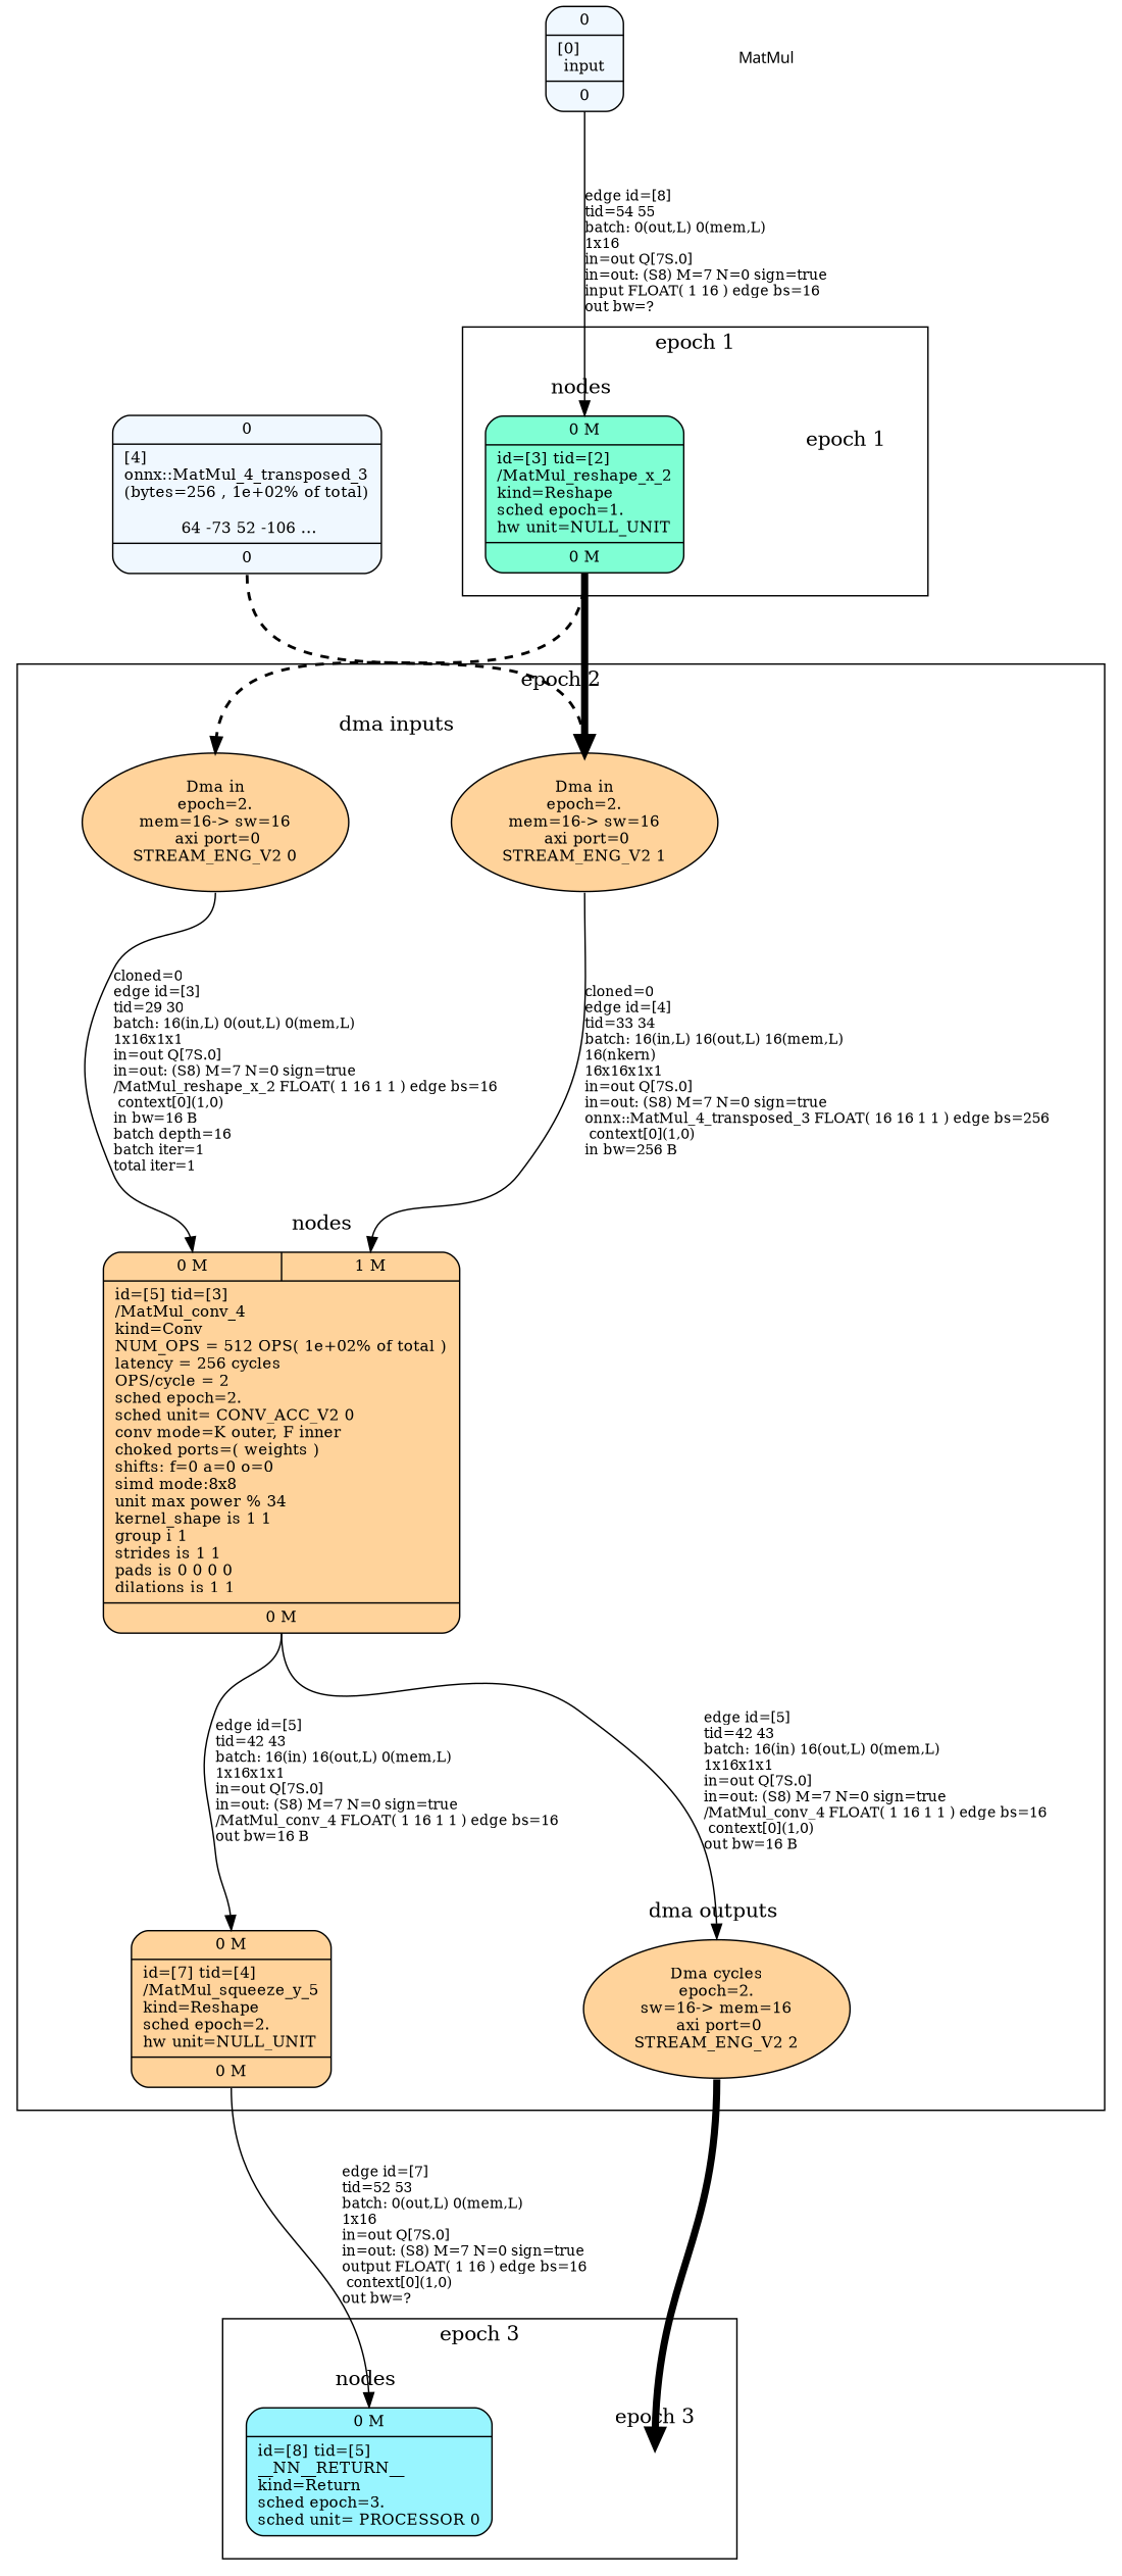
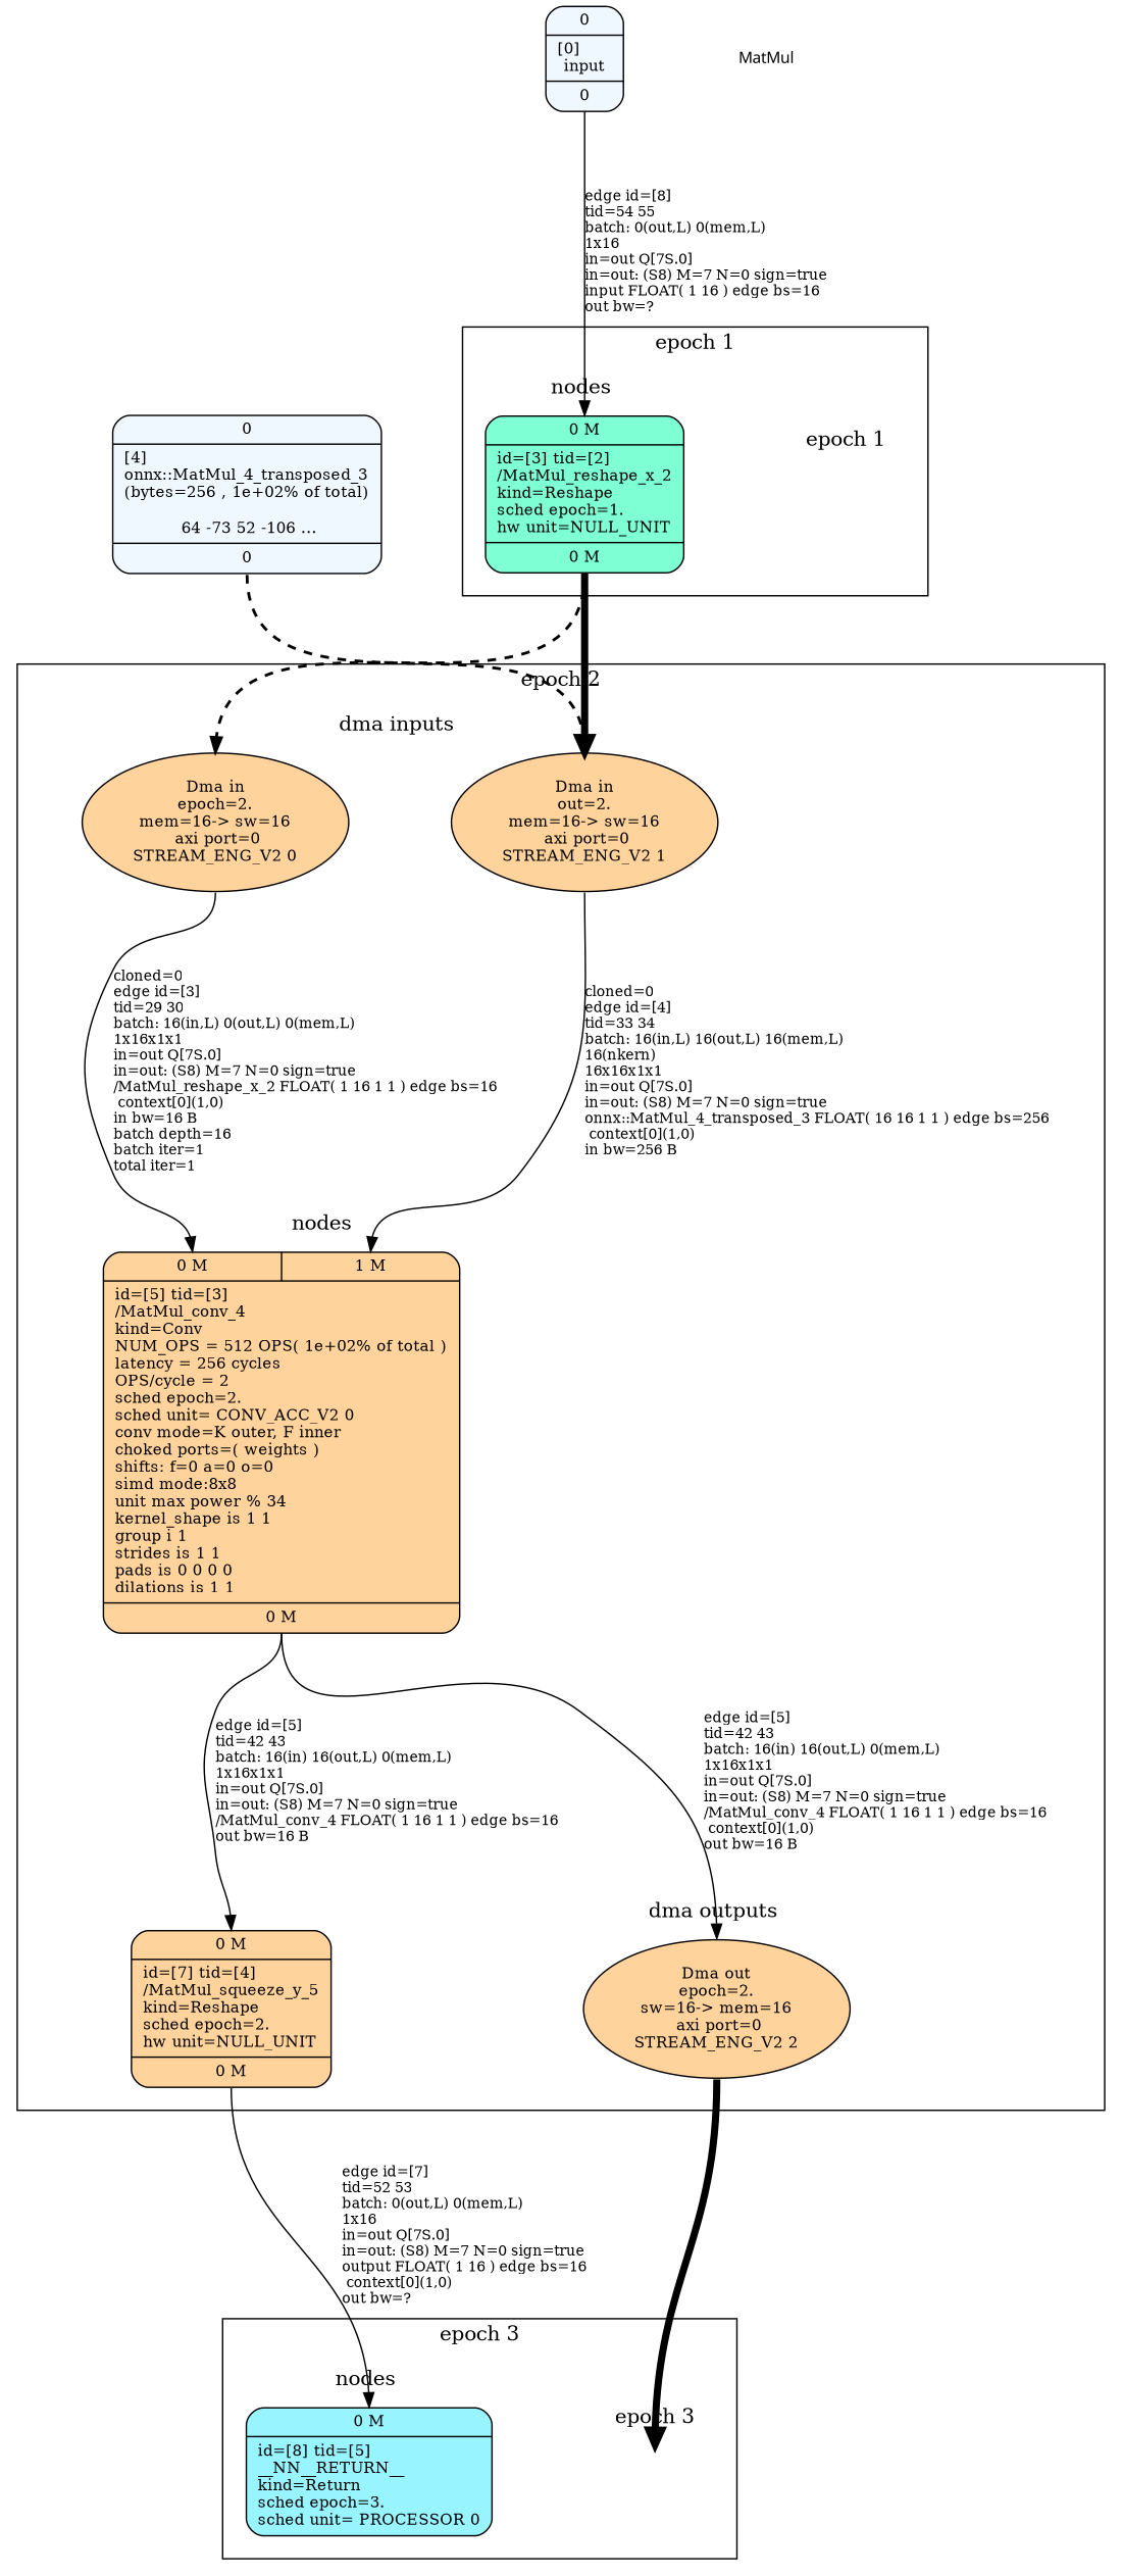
  digraph {
    compound=true
    fontsize=11
    nodesep=1
    rankdir=BU
    ranksep=1.5
    splines=spline
    node [fillcolor=burlywood1 fontsize=11 shape=record style="rounded,filled"]
    edge [fontsize=10 headport=n tailport="o0:s"]
    n1 [fillcolor=aquamarine label="{ { < i0>  0 M } | id=[3] tid=[2]\l/MatMul_reshape_x_2\lkind=Reshape\lsched epoch=1.\lhw unit=NULL_UNIT\l | { < o0>  0 M } }"]
    dummy_1 [style=invis fillcolor="" shape=""]
    n3 [label="{ { < i0>  0 M  | < i1>  1 M } | id=[5] tid=[3]\l/MatMul_conv_4\lkind=Conv\lNUM_OPS = 512 OPS( 1e+02% of total )\llatency = 256 cycles\lOPS/cycle = 2\lsched epoch=2.\lsched unit= CONV_ACC_V2 0\lconv mode=K outer, F inner\lchoked ports=( weights  )\lshifts: f=0 a=0 o=0\lsimd mode:8x8\lunit max power % 34\lkernel_shape is 1 1\lgroup i 1\lstrides is 1 1\lpads is 0 0 0 0\ldilations is 1 1\l | { < o0>  0 M } }"]
    n4 [label="{ { < i0>  0 M } | id=[7] tid=[4]\l/MatMul_squeeze_y_5\lkind=Reshape\lsched epoch=2.\lhw unit=NULL_UNIT\l | { < o0>  0 M } }"]
-   n5 [label="Dma in\nepoch=2.\nmem=16-> sw=16\n axi port=0\nSTREAM_ENG_V2 1" shape=ellipse width=0.1]
+   n5 [label="Dma in\nout=2.\nmem=16-> sw=16\n axi port=0\nSTREAM_ENG_V2 1" shape=ellipse width=0.1]
    n6 [label="Dma in\nepoch=2.\nmem=16-> sw=16\n axi port=0\nSTREAM_ENG_V2 0" shape=ellipse width=0.1]
-   n7 [label="Dma cycles\nepoch=2.\nsw=16-> mem=16\n axi port=0\nSTREAM_ENG_V2 2" shape=ellipse width=0.1]
+   n7 [label="Dma out\nepoch=2.\nsw=16-> mem=16\n axi port=0\nSTREAM_ENG_V2 2" shape=ellipse width=0.1]
    n8 [fillcolor=cadetblue1 label="{ { < i0>  0 M } | id=[8] tid=[5]\l__NN__RETURN__\lkind=Return\lsched epoch=3.\lsched unit= PROCESSOR 0\l}"]
    dummy_3 [style=invis fillcolor="" shape=""]
    n10 [color=black fontname="Arial-Bold" label=MatMul shape=plaintext style=rounded fillcolor=""]
    n11 [fillcolor=aliceblue label="{ { <i0> 0} |  [4]\lonnx::MatMul_4_transposed_3\l(bytes=256 , 1e+02% of total)\l\l 64 -73 52 -106 ... | { <o0> 0} }"]
    n12 [fillcolor=aliceblue label="{ { <i0> 0} |  [0]\linput | { <o0> 0} }"]
    subgraph cluster_1 {
      fontsize=14
      label="epoch 1"
      subgraph cluster_2 {
        fontsize=14
        label="epoch 1"
        peripheries=0
        dummy_1
      }
      subgraph cluster_3 {
        fontsize=14
        label="nodes "
        peripheries=0
        n1
      }
    }
    subgraph cluster_4 {
      fontsize=14
      label="epoch 2"
      subgraph cluster_5 {
        fontsize=14
        label="nodes "
        peripheries=0
        n3
        n4
      }
      subgraph cluster_6 {
        fontsize=14
        label="dma inputs "
        peripheries=0
        n5
        n6
      }
      subgraph cluster_7 {
        fontsize=14
        label="dma outputs "
        peripheries=0
        n7
      }
    }
    subgraph cluster_8 {
      fontsize=14
      label="epoch 3"
      subgraph cluster_9 {
        fontsize=14
        label="nodes "
        peripheries=0
        n8
      }
      subgraph cluster_10 {
        fontsize=14
        label="epoch 3"
        peripheries=0
        dummy_3
      }
    }
    n1 -> n5 [penwidth=5 strength=1000 tailport=s]
    n1 -> n6 [penwidth=2 style=dashed]
    n3 -> n4 [headport="i0:n" label="edge id=[5]\ltid=42 43\lbatch: 16(in) 16(out,L) 0(mem,L) \l1x16x1x1\lin=out Q[7S.0]\lin=out: (S8) M=7 N=0 sign=true\l/MatMul_conv_4 FLOAT( 1 16 1 1 ) edge bs=16\lout bw=16 B\l"]
    n3 -> n7 [label="edge id=[5]\ltid=42 43\lbatch: 16(in) 16(out,L) 0(mem,L) \l1x16x1x1\lin=out Q[7S.0]\lin=out: (S8) M=7 N=0 sign=true\l/MatMul_conv_4 FLOAT( 1 16 1 1 ) edge bs=16\l context[0](1,0)\lout bw=16 B\l"]
    n4 -> n8 [headport="i0:n" label="edge id=[7]\ltid=52 53\lbatch: 0(out,L) 0(mem,L) \l1x16\lin=out Q[7S.0]\lin=out: (S8) M=7 N=0 sign=true\loutput FLOAT( 1 16 ) edge bs=16\l context[0](1,0)\lout bw=?\l"]
    n5 -> n3 [headport="i1:n" label="cloned=0\ledge id=[4]\ltid=33 34\lbatch: 16(in,L) 16(out,L) 16(mem,L) \l16(nkern) \l16x16x1x1\lin=out Q[7S.0]\lin=out: (S8) M=7 N=0 sign=true\lonnx::MatMul_4_transposed_3 FLOAT( 16 16 1 1 ) edge bs=256\l context[0](1,0)\lin bw=256 B\l" tailport=s]
    n6 -> n3 [headport="i0:n" label="cloned=0\ledge id=[3]\ltid=29 30\lbatch: 16(in,L) 0(out,L) 0(mem,L) \l1x16x1x1\lin=out Q[7S.0]\lin=out: (S8) M=7 N=0 sign=true\l/MatMul_reshape_x_2 FLOAT( 1 16 1 1 ) edge bs=16\l context[0](1,0)\lin bw=16 B\lbatch depth=16\lbatch iter=1\ltotal iter=1\l" tailport=s]
    n7 -> dummy_3 [penwidth=5 strength=1000 tailport=s]
    n11 -> n5 [penwidth=2 style=dashed]
    n12 -> n1 [headport="i0:n" label="edge id=[8]\ltid=54 55\lbatch: 0(out,L) 0(mem,L) \l1x16\lin=out Q[7S.0]\lin=out: (S8) M=7 N=0 sign=true\linput FLOAT( 1 16 ) edge bs=16\lout bw=?\l"]
  }
